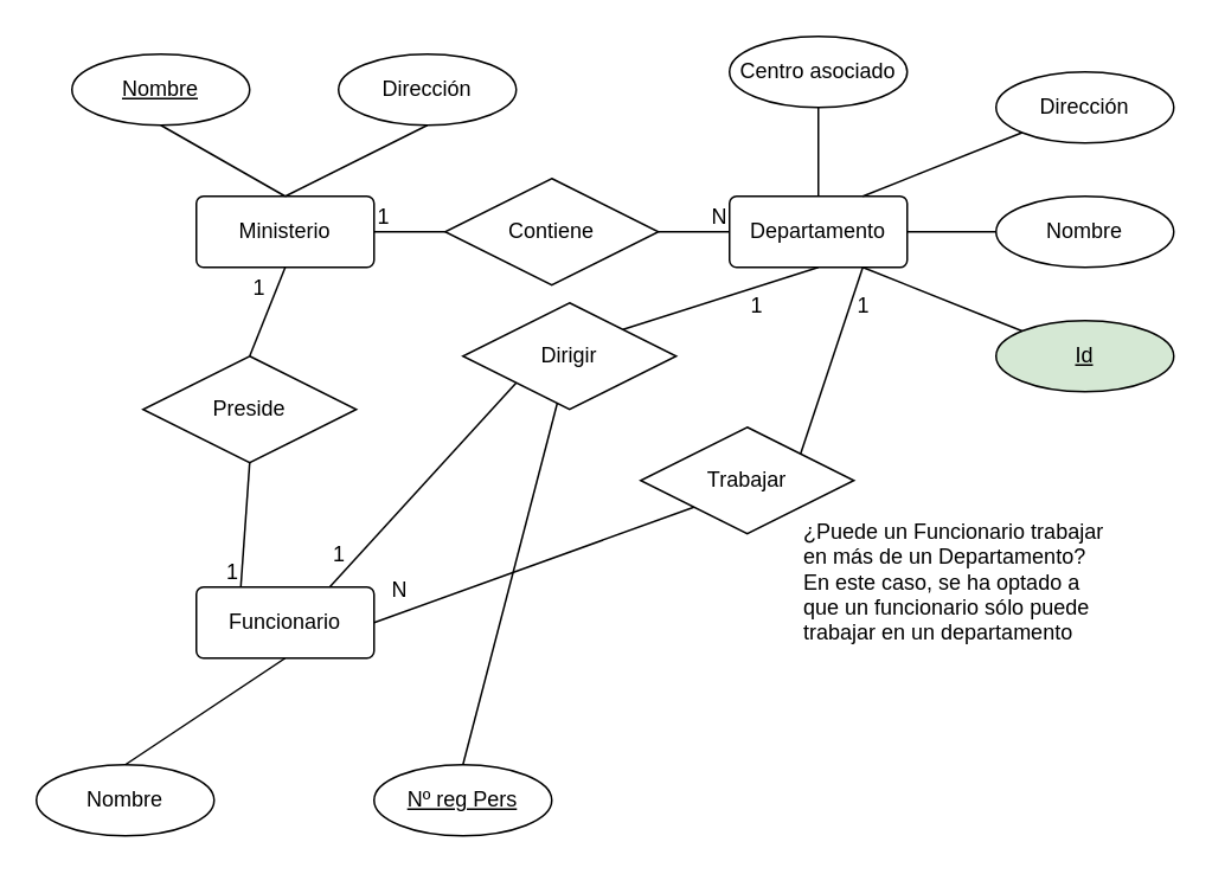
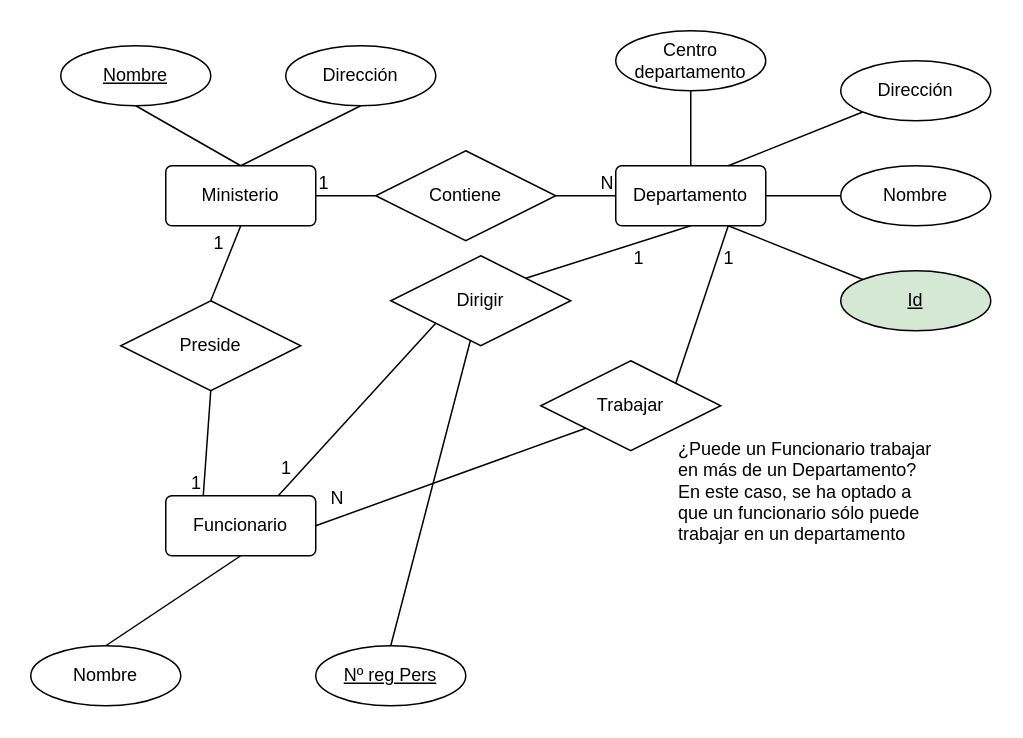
  <mxCell id="0" />
  <mxCell id="1" parent="0" />
  <mxCell id="2" value="Ministerio" style="rounded=1;arcSize=10;whiteSpace=wrap;html=1;align=center;" vertex="1" parent="1"><mxGeometry x="110" y="110" width="100" height="40" as="geometry" /></mxCell>
  <mxCell id="3" value="Departamento" style="rounded=1;arcSize=10;whiteSpace=wrap;html=1;align=center;" vertex="1" parent="1"><mxGeometry x="410" y="110" width="100" height="40" as="geometry" /></mxCell>
  <mxCell id="4" value="Funcionario" style="rounded=1;arcSize=10;whiteSpace=wrap;html=1;align=center;" vertex="1" parent="1"><mxGeometry x="110" y="330" width="100" height="40" as="geometry" /></mxCell>
  <mxCell id="5" value="Nombre" style="ellipse;whiteSpace=wrap;html=1;align=center;" vertex="1" parent="1"><mxGeometry x="20" y="430" width="100" height="40" as="geometry" /></mxCell>
  <mxCell id="6" value="Nº reg Pers" style="ellipse;whiteSpace=wrap;html=1;align=center;fontStyle=4;" vertex="1" parent="1"><mxGeometry x="210" y="430" width="100" height="40" as="geometry" /></mxCell>
  <mxCell id="7" value="" style="endArrow=none;html=1;rounded=0;entryX=0.5;entryY=1;entryDx=0;entryDy=0;exitX=0.5;exitY=0;exitDx=0;exitDy=0;" edge="1" parent="1" source="5" target="4"><mxGeometry relative="1" as="geometry"><mxPoint x="-50" y="340" as="sourcePoint" /><mxPoint x="110" y="340" as="targetPoint" /></mxGeometry></mxCell>
  <mxCell id="8" value="" style="endArrow=none;html=1;rounded=0;exitX=0.5;exitY=0;exitDx=0;exitDy=0;" edge="1" parent="1" source="6" target="9"><mxGeometry relative="1" as="geometry"><mxPoint x="140" y="400" as="sourcePoint" /><mxPoint x="224" y="350" as="targetPoint" /></mxGeometry></mxCell>
  <mxCell id="9" value="Dirigir" style="shape=rhombus;perimeter=rhombusPerimeter;whiteSpace=wrap;html=1;align=center;" vertex="1" parent="1"><mxGeometry x="260" y="170" width="120" height="60" as="geometry" /></mxCell>
  <mxCell id="10" value="Nombre" style="ellipse;whiteSpace=wrap;html=1;align=center;fontStyle=4;" vertex="1" parent="1"><mxGeometry x="40" y="30" width="100" height="40" as="geometry" /></mxCell>
  <mxCell id="11" value="Dirección" style="ellipse;whiteSpace=wrap;html=1;align=center;" vertex="1" parent="1"><mxGeometry x="190" y="30" width="100" height="40" as="geometry" /></mxCell>
  <mxCell id="12" value="" style="endArrow=none;html=1;rounded=0;entryX=0.5;entryY=0;entryDx=0;entryDy=0;exitX=0.5;exitY=1;exitDx=0;exitDy=0;" edge="1" parent="1" source="10" target="2"><mxGeometry relative="1" as="geometry"><mxPoint x="4" y="160" as="sourcePoint" /><mxPoint x="164" y="160" as="targetPoint" /></mxGeometry></mxCell>
  <mxCell id="13" value="" style="endArrow=none;html=1;rounded=0;entryX=0.5;entryY=1;entryDx=0;entryDy=0;exitX=0.5;exitY=0;exitDx=0;exitDy=0;" edge="1" parent="1" source="2" target="11"><mxGeometry relative="1" as="geometry"><mxPoint x="227" y="60" as="sourcePoint" /><mxPoint x="301" y="100" as="targetPoint" /></mxGeometry></mxCell>
- <mxCell id="14" value="Centro asociado" style="ellipse;whiteSpace=wrap;html=1;align=center;" vertex="1" parent="1"><mxGeometry x="410" y="20" width="100" height="40" as="geometry" /></mxCell>
+ <mxCell id="14" value="Centro departamento" style="ellipse;whiteSpace=wrap;html=1;align=center;" vertex="1" parent="1"><mxGeometry x="410" y="20" width="100" height="40" as="geometry" /></mxCell>
  <mxCell id="15" value="Dirección" style="ellipse;whiteSpace=wrap;html=1;align=center;" vertex="1" parent="1"><mxGeometry x="560" y="40" width="100" height="40" as="geometry" /></mxCell>
  <mxCell id="16" value="Id" style="ellipse;whiteSpace=wrap;html=1;align=center;fontStyle=4;fillColor=#d5e8d4;" vertex="1" parent="1"><mxGeometry x="560" y="180" width="100" height="40" as="geometry" /></mxCell>
  <mxCell id="17" value="" style="endArrow=none;html=1;rounded=0;entryX=0.5;entryY=1;entryDx=0;entryDy=0;exitX=0.5;exitY=0;exitDx=0;exitDy=0;" edge="1" parent="1" source="3" target="14"><mxGeometry relative="1" as="geometry"><mxPoint x="330" y="160" as="sourcePoint" /><mxPoint x="490" y="160" as="targetPoint" /></mxGeometry></mxCell>
  <mxCell id="18" value="" style="endArrow=none;html=1;rounded=0;entryX=0;entryY=1;entryDx=0;entryDy=0;exitX=0.75;exitY=0;exitDx=0;exitDy=0;" edge="1" parent="1" source="3" target="15"><mxGeometry relative="1" as="geometry"><mxPoint x="330" y="160" as="sourcePoint" /><mxPoint x="490" y="160" as="targetPoint" /></mxGeometry></mxCell>
  <mxCell id="19" value="" style="endArrow=none;html=1;rounded=0;entryX=0;entryY=0;entryDx=0;entryDy=0;exitX=0.75;exitY=1;exitDx=0;exitDy=0;" edge="1" parent="1" source="3" target="16"><mxGeometry relative="1" as="geometry"><mxPoint x="330" y="160" as="sourcePoint" /><mxPoint x="490" y="160" as="targetPoint" /></mxGeometry></mxCell>
  <mxCell id="20" value="Contiene" style="shape=rhombus;perimeter=rhombusPerimeter;whiteSpace=wrap;html=1;align=center;" vertex="1" parent="1"><mxGeometry x="250" y="100" width="120" height="60" as="geometry" /></mxCell>
  <mxCell id="21" value="" style="endArrow=none;html=1;rounded=0;entryX=0;entryY=0.5;entryDx=0;entryDy=0;exitX=1;exitY=0.5;exitDx=0;exitDy=0;" edge="1" parent="1" source="20" target="3"><mxGeometry relative="1" as="geometry"><mxPoint x="330" y="160" as="sourcePoint" /><mxPoint x="490" y="160" as="targetPoint" /></mxGeometry></mxCell>
  <mxCell id="22" value="N" style="resizable=0;html=1;whiteSpace=wrap;align=right;verticalAlign=bottom;" connectable="0" vertex="1" parent="21"><mxGeometry x="1" relative="1" as="geometry" /></mxCell>
  <mxCell id="23" value="" style="endArrow=none;html=1;rounded=0;entryX=1;entryY=0.5;entryDx=0;entryDy=0;exitX=0;exitY=0.5;exitDx=0;exitDy=0;" edge="1" parent="1" source="20" target="2"><mxGeometry relative="1" as="geometry"><mxPoint x="330" y="160" as="sourcePoint" /><mxPoint x="260" y="170" as="targetPoint" /></mxGeometry></mxCell>
  <mxCell id="24" value="1" style="resizable=0;html=1;whiteSpace=wrap;align=right;verticalAlign=bottom;" connectable="0" vertex="1" parent="23"><mxGeometry x="1" relative="1" as="geometry"><mxPoint x="10" as="offset" /></mxGeometry></mxCell>
  <mxCell id="25" value="Nombre" style="ellipse;whiteSpace=wrap;html=1;align=center;" vertex="1" parent="1"><mxGeometry x="560" y="110" width="100" height="40" as="geometry" /></mxCell>
  <mxCell id="26" value="" style="endArrow=none;html=1;rounded=0;entryX=0;entryY=0.5;entryDx=0;entryDy=0;exitX=1;exitY=0.5;exitDx=0;exitDy=0;" edge="1" parent="1" source="3" target="25"><mxGeometry relative="1" as="geometry"><mxPoint x="330" y="160" as="sourcePoint" /><mxPoint x="490" y="160" as="targetPoint" /></mxGeometry></mxCell>
  <mxCell id="27" value="" style="endArrow=none;html=1;rounded=0;entryX=0.5;entryY=1;entryDx=0;entryDy=0;exitX=1;exitY=0;exitDx=0;exitDy=0;" edge="1" parent="1" source="9" target="3"><mxGeometry relative="1" as="geometry"><mxPoint x="330" y="160" as="sourcePoint" /><mxPoint x="490" y="160" as="targetPoint" /></mxGeometry></mxCell>
  <mxCell id="28" value="1" style="resizable=0;html=1;whiteSpace=wrap;align=right;verticalAlign=bottom;" connectable="0" vertex="1" parent="27"><mxGeometry x="1" relative="1" as="geometry"><mxPoint x="-30" y="30" as="offset" /></mxGeometry></mxCell>
  <mxCell id="29" value="" style="endArrow=none;html=1;rounded=0;exitX=0;exitY=1;exitDx=0;exitDy=0;entryX=0.75;entryY=0;entryDx=0;entryDy=0;" edge="1" parent="1" source="9" target="4"><mxGeometry relative="1" as="geometry"><mxPoint x="104" y="270" as="sourcePoint" /><mxPoint x="264" y="270" as="targetPoint" /></mxGeometry></mxCell>
  <mxCell id="30" value="1" style="resizable=0;html=1;whiteSpace=wrap;align=right;verticalAlign=bottom;" connectable="0" vertex="1" parent="29"><mxGeometry x="1" relative="1" as="geometry"><mxPoint x="10" y="-10" as="offset" /></mxGeometry></mxCell>
  <mxCell id="31" value="Trabajar" style="shape=rhombus;perimeter=rhombusPerimeter;whiteSpace=wrap;html=1;align=center;" vertex="1" parent="1"><mxGeometry x="360" y="240" width="120" height="60" as="geometry" /></mxCell>
  <mxCell id="32" value="" style="endArrow=none;html=1;rounded=0;entryX=0.75;entryY=1;entryDx=0;entryDy=0;exitX=1;exitY=0;exitDx=0;exitDy=0;" edge="1" parent="1" source="31" target="3"><mxGeometry relative="1" as="geometry"><mxPoint x="350" y="290" as="sourcePoint" /><mxPoint x="475" y="190" as="targetPoint" /></mxGeometry></mxCell>
  <mxCell id="33" value="1" style="resizable=0;html=1;whiteSpace=wrap;align=right;verticalAlign=bottom;" connectable="0" vertex="1" parent="32"><mxGeometry x="1" relative="1" as="geometry"><mxPoint x="5" y="30" as="offset" /></mxGeometry></mxCell>
  <mxCell id="34" value="" style="endArrow=none;html=1;rounded=0;exitX=0;exitY=1;exitDx=0;exitDy=0;entryX=1;entryY=0.5;entryDx=0;entryDy=0;" edge="1" parent="1" source="31" target="4"><mxGeometry relative="1" as="geometry"><mxPoint x="270" y="380" as="sourcePoint" /><mxPoint x="430" y="380" as="targetPoint" /></mxGeometry></mxCell>
  <mxCell id="35" value="N" style="resizable=0;html=1;whiteSpace=wrap;align=right;verticalAlign=bottom;" connectable="0" vertex="1" parent="34"><mxGeometry x="1" relative="1" as="geometry"><mxPoint x="20" y="-10" as="offset" /></mxGeometry></mxCell>
  <mxCell id="36" value="Preside" style="shape=rhombus;perimeter=rhombusPerimeter;whiteSpace=wrap;html=1;align=center;" vertex="1" parent="1"><mxGeometry x="80" y="200" width="120" height="60" as="geometry" /></mxCell>
  <mxCell id="37" value="" style="endArrow=none;html=1;rounded=0;entryX=0.5;entryY=1;entryDx=0;entryDy=0;exitX=0.5;exitY=0;exitDx=0;exitDy=0;" edge="1" parent="1" source="36" target="2"><mxGeometry relative="1" as="geometry"><mxPoint x="-80" y="229" as="sourcePoint" /><mxPoint x="80" y="229" as="targetPoint" /></mxGeometry></mxCell>
  <mxCell id="38" value="1" style="resizable=0;html=1;whiteSpace=wrap;align=right;verticalAlign=bottom;" connectable="0" vertex="1" parent="37"><mxGeometry x="1" relative="1" as="geometry"><mxPoint x="-10" y="20" as="offset" /></mxGeometry></mxCell>
  <mxCell id="39" value="" style="endArrow=none;html=1;rounded=0;entryX=0.25;entryY=0;entryDx=0;entryDy=0;exitX=0.5;exitY=1;exitDx=0;exitDy=0;" edge="1" parent="1" source="36" target="4"><mxGeometry relative="1" as="geometry"><mxPoint x="-60" y="280" as="sourcePoint" /><mxPoint x="100" y="280" as="targetPoint" /></mxGeometry></mxCell>
  <mxCell id="40" value="1" style="resizable=0;html=1;whiteSpace=wrap;align=right;verticalAlign=bottom;" connectable="0" vertex="1" parent="39"><mxGeometry x="1" relative="1" as="geometry" /></mxCell>
  <mxCell id="41" value="&lt;h1 style=&quot;margin-top: 0px;&quot;&gt;&lt;br&gt;&lt;/h1&gt;&lt;div&gt;¿Puede un Funcionario trabajar en más de un Departamento?&amp;nbsp;&lt;/div&gt;&lt;div&gt;En este caso, se ha optado a que un funcionario sólo puede trabajar en un departamento&lt;/div&gt;" style="text;html=1;whiteSpace=wrap;overflow=hidden;rounded=0;" vertex="1" parent="1"><mxGeometry x="450" y="240" width="180" height="120" as="geometry" /></mxCell>
